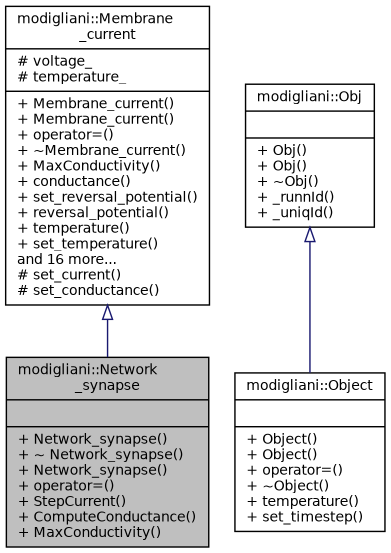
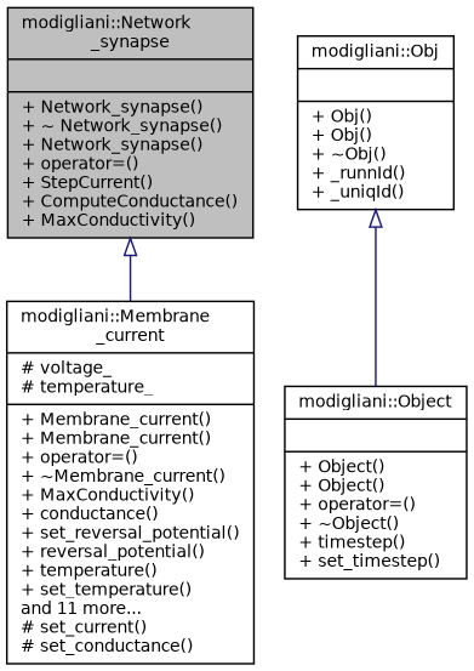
  digraph {
    node [color=black fontname=Helvetica fontsize=10 shape=record]
    edge [arrowtail=onormal color=midnightblue dir=back fontname=Helvetica fontsize=10 labelfontname=Helvetica labelfontsize=10 style=solid]
    n1 [fillcolor=grey75 fontcolor=black height=0.2 label="{modigliani::Network\l_synapse\n||+ Network_synapse()\l+ ~ Network_synapse()\l+ Network_synapse()\l+ operator=()\l+ StepCurrent()\l+ ComputeConductance()\l+ MaxConductivity()\l}" style=filled width=0.4]
-   n2 [height=0.2 label="{modigliani::Membrane\l_current\n|# voltage_\l# temperature_\l|+ Membrane_current()\l+ Membrane_current()\l+ operator=()\l+ ~Membrane_current()\l+ MaxConductivity()\l+ conductance()\l+ set_reversal_potential()\l+ reversal_potential()\l+ temperature()\l+ set_temperature()\land 16 more...\l# set_current()\l# set_conductance()\l}" width=0.4]
-   n3 [height=0.2 label="{modigliani::Object\n||+ Object()\l+ Object()\l+ operator=()\l+ ~Object()\l+ temperature()\l+ set_timestep()\l}" width=0.4]
+   n2 [height=0.2 label="{modigliani::Membrane\l_current\n|# voltage_\l# temperature_\l|+ Membrane_current()\l+ Membrane_current()\l+ operator=()\l+ ~Membrane_current()\l+ MaxConductivity()\l+ conductance()\l+ set_reversal_potential()\l+ reversal_potential()\l+ temperature()\l+ set_temperature()\land 11 more...\l# set_current()\l# set_conductance()\l}" width=0.4]
+   n3 [height=0.2 label="{modigliani::Object\n||+ Object()\l+ Object()\l+ operator=()\l+ ~Object()\l+ timestep()\l+ set_timestep()\l}" width=0.4]
    n4 [height=0.2 label="{modigliani::Obj\n||+ Obj()\l+ Obj()\l+ ~Obj()\l+ _runnId()\l+ _uniqId()\l}" width=0.4]
-   n2 -> n1
+   n1 -> n2
    n4 -> n3
  }
